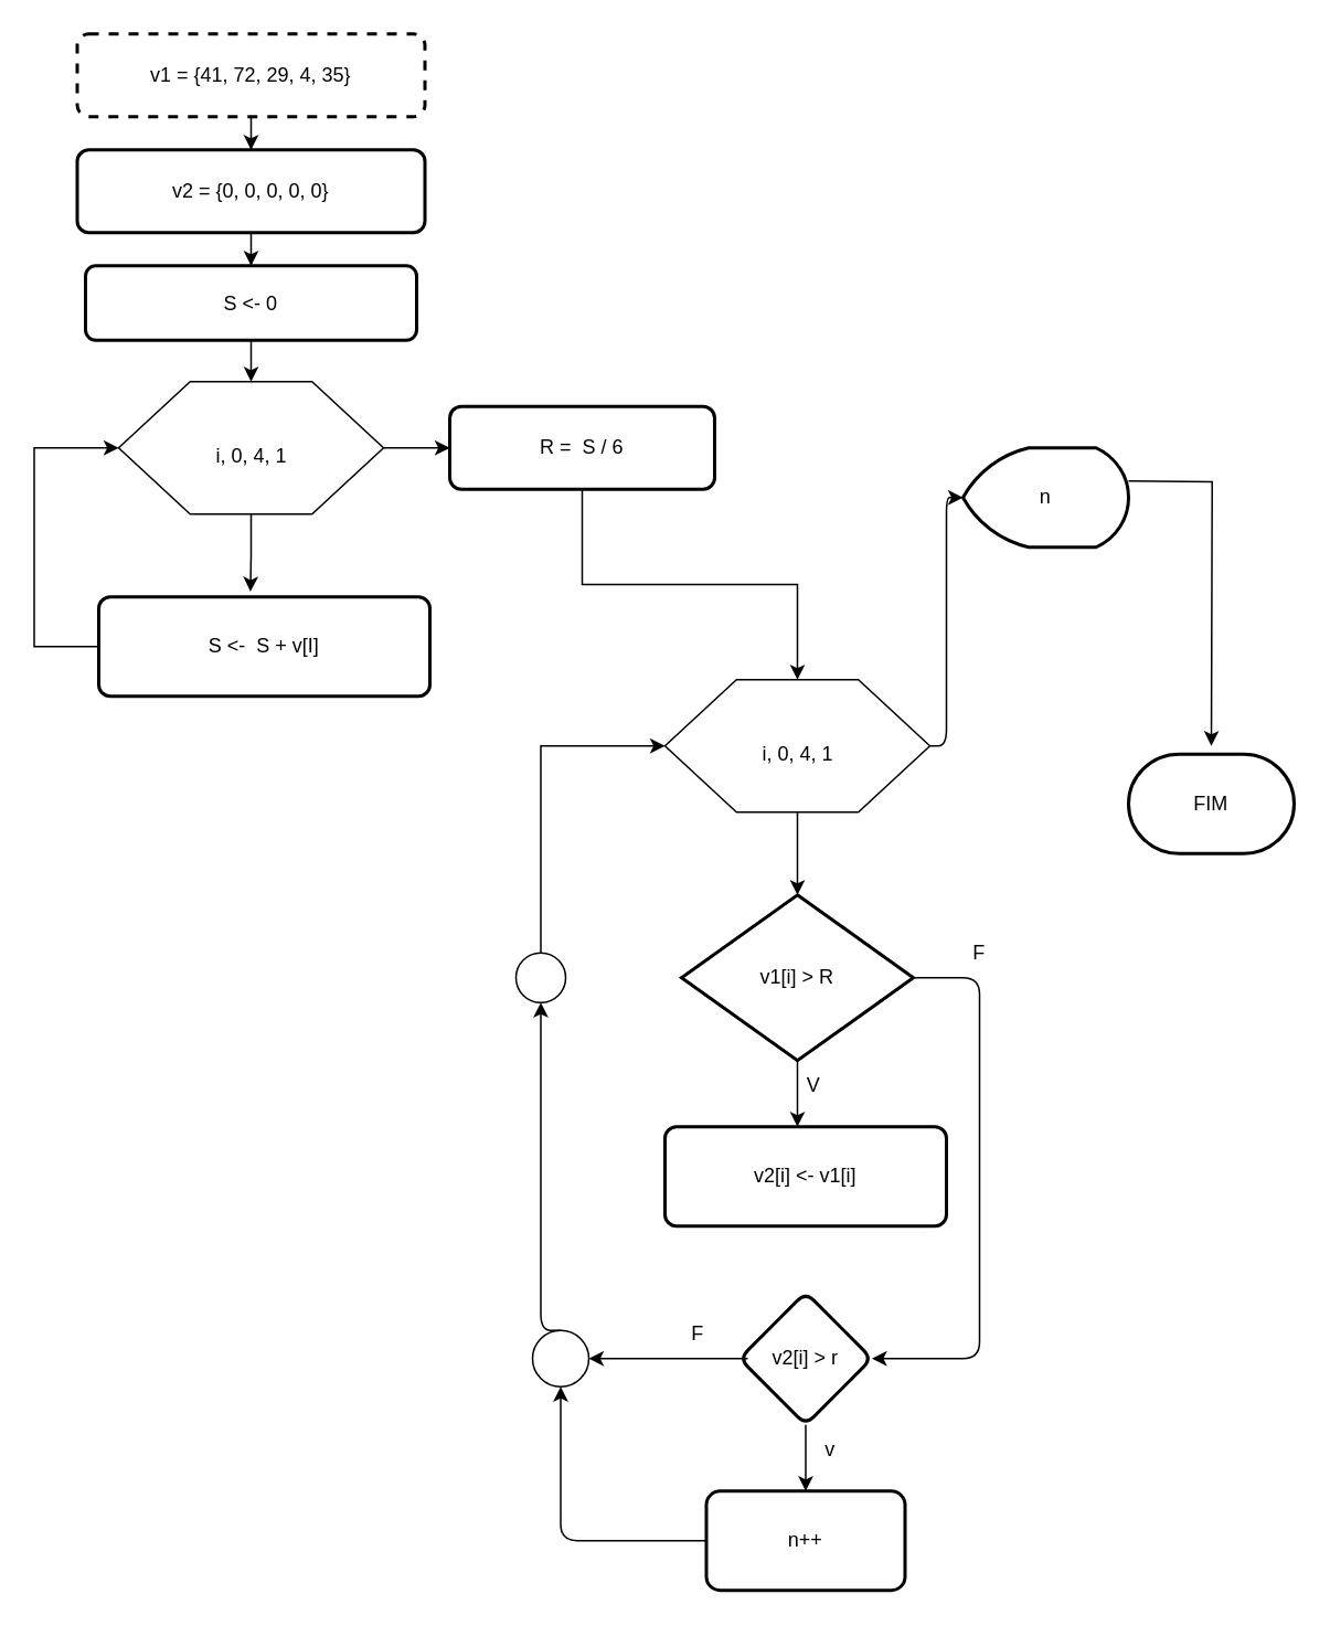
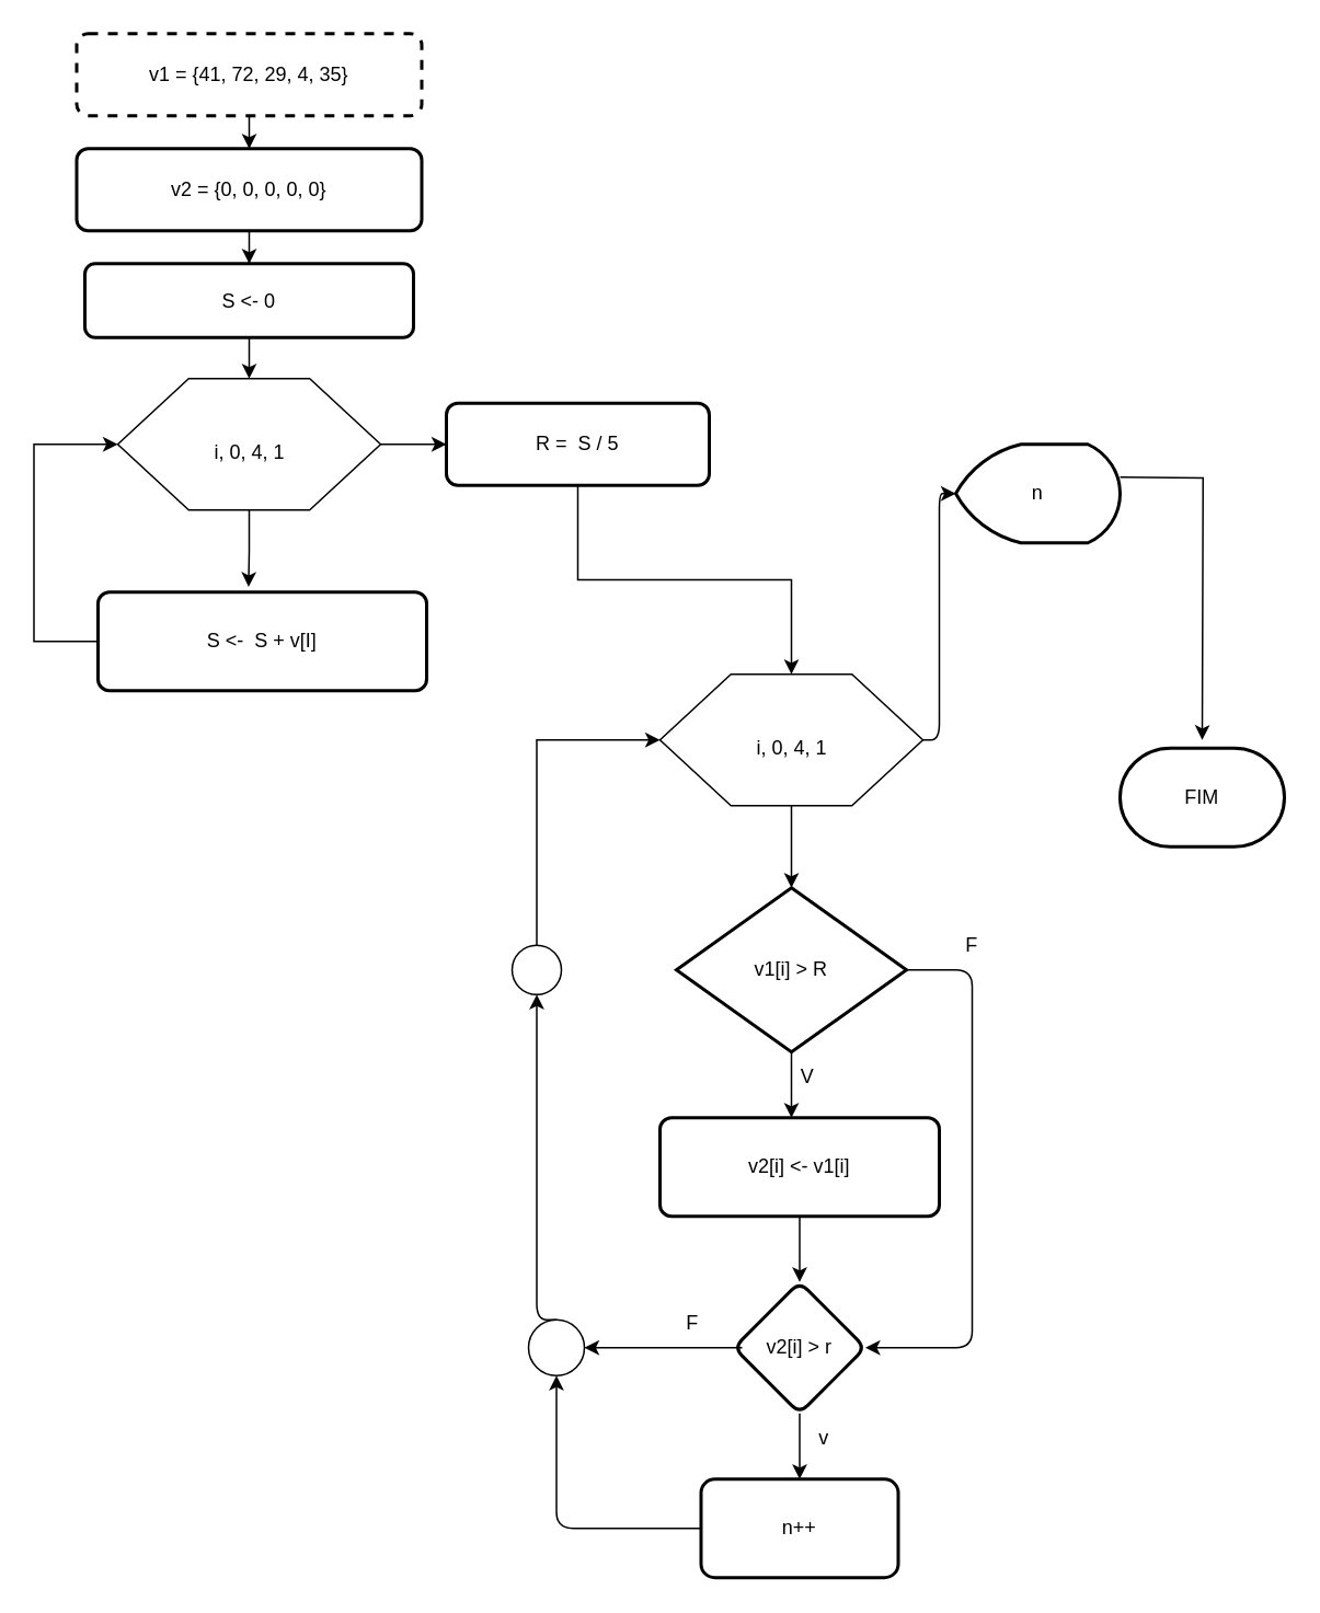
  <mxCell id="0" />
  <mxCell id="1" parent="0" />
  <mxCell id="2" style="edgeStyle=orthogonalEdgeStyle;rounded=0;orthogonalLoop=1;jettySize=auto;html=1;" parent="1" source="3" target="5" edge="1"><mxGeometry relative="1" as="geometry" /></mxCell>
  <mxCell id="3" value="v1 = {41, 72, 29, 4, 35}" style="rounded=1;whiteSpace=wrap;html=1;absoluteArcSize=1;arcSize=14;strokeWidth=2;dashed=1;" parent="1" vertex="1"><mxGeometry x="46" y="20" width="210" height="50" as="geometry" /></mxCell>
  <mxCell id="4" value="" style="edgeStyle=orthogonalEdgeStyle;rounded=0;orthogonalLoop=1;jettySize=auto;html=1;" parent="1" source="5" target="7" edge="1"><mxGeometry relative="1" as="geometry" /></mxCell>
  <mxCell id="5" value="v2 = {0, 0, 0, 0, 0}" style="rounded=1;whiteSpace=wrap;html=1;absoluteArcSize=1;arcSize=14;strokeWidth=2;" parent="1" vertex="1"><mxGeometry x="46" y="90" width="210" height="50" as="geometry" /></mxCell>
  <mxCell id="6" style="edgeStyle=orthogonalEdgeStyle;rounded=0;orthogonalLoop=1;jettySize=auto;html=1;entryX=0.5;entryY=0;entryDx=0;entryDy=0;" parent="1" source="7" target="10" edge="1"><mxGeometry relative="1" as="geometry" /></mxCell>
  <mxCell id="7" value="S &amp;lt;- 0" style="whiteSpace=wrap;html=1;rounded=1;arcSize=14;strokeWidth=2;" parent="1" vertex="1"><mxGeometry x="51" y="160" width="200" height="45" as="geometry" /></mxCell>
  <mxCell id="8" style="edgeStyle=orthogonalEdgeStyle;rounded=0;orthogonalLoop=1;jettySize=auto;html=1;entryX=0.458;entryY=-0.053;entryDx=0;entryDy=0;entryPerimeter=0;" parent="1" source="10" target="12" edge="1"><mxGeometry relative="1" as="geometry" /></mxCell>
  <mxCell id="9" style="edgeStyle=orthogonalEdgeStyle;rounded=0;orthogonalLoop=1;jettySize=auto;html=1;" parent="1" source="10" edge="1"><mxGeometry relative="1" as="geometry"><mxPoint x="271" y="270" as="targetPoint" /></mxGeometry></mxCell>
  <mxCell id="10" value="i, 0, 4, 1" style="verticalLabelPosition=bottom;verticalAlign=top;html=1;shape=hexagon;perimeter=hexagonPerimeter2;arcSize=6;size=0.27;strokeWidth=1;spacing=-47;" parent="1" vertex="1"><mxGeometry x="71" y="230" width="160" height="80" as="geometry" /></mxCell>
  <mxCell id="11" style="edgeStyle=orthogonalEdgeStyle;rounded=0;orthogonalLoop=1;jettySize=auto;html=1;exitX=0;exitY=0.5;exitDx=0;exitDy=0;" parent="1" source="12" target="10" edge="1"><mxGeometry relative="1" as="geometry"><mxPoint x="38.2" y="390" as="sourcePoint" /><mxPoint x="51" y="278.4" as="targetPoint" /><Array as="points"><mxPoint x="20" y="390" /><mxPoint x="20" y="270" /></Array></mxGeometry></mxCell>
  <mxCell id="12" value="S &amp;lt;-&amp;nbsp; S + v[I]" style="rounded=1;whiteSpace=wrap;html=1;absoluteArcSize=1;arcSize=14;strokeWidth=2;" parent="1" vertex="1"><mxGeometry x="59" y="360" width="200" height="60" as="geometry" /></mxCell>
  <mxCell id="13" style="edgeStyle=orthogonalEdgeStyle;rounded=0;orthogonalLoop=1;jettySize=auto;html=1;entryX=0.5;entryY=0;entryDx=0;entryDy=0;" parent="1" source="14" target="17" edge="1"><mxGeometry relative="1" as="geometry" /></mxCell>
- <mxCell id="14" value="R =&amp;nbsp; S / 6" style="rounded=1;whiteSpace=wrap;html=1;absoluteArcSize=1;arcSize=14;strokeWidth=2;" parent="1" vertex="1"><mxGeometry x="271" y="245" width="160" height="50" as="geometry" /></mxCell>
+ <mxCell id="14" value="R =&amp;nbsp; S / 5" style="rounded=1;whiteSpace=wrap;html=1;absoluteArcSize=1;arcSize=14;strokeWidth=2;" parent="1" vertex="1"><mxGeometry x="271" y="245" width="160" height="50" as="geometry" /></mxCell>
  <mxCell id="15" style="edgeStyle=orthogonalEdgeStyle;rounded=0;orthogonalLoop=1;jettySize=auto;html=1;" parent="1" source="17" target="20" edge="1"><mxGeometry relative="1" as="geometry"><mxPoint x="551" y="340" as="targetPoint" /></mxGeometry></mxCell>
  <mxCell id="16" style="edgeStyle=orthogonalEdgeStyle;html=1;exitX=1;exitY=0.5;exitDx=0;exitDy=0;entryX=0;entryY=0.5;entryDx=0;entryDy=0;entryPerimeter=0;" edge="1" parent="1" source="17" target="38"><mxGeometry relative="1" as="geometry" /></mxCell>
  <mxCell id="17" value="i, 0, 4, 1" style="verticalLabelPosition=bottom;verticalAlign=top;html=1;shape=hexagon;perimeter=hexagonPerimeter2;arcSize=6;size=0.27;strokeWidth=1;spacing=-47;" parent="1" vertex="1"><mxGeometry x="401" y="410" width="160" height="80" as="geometry" /></mxCell>
  <mxCell id="18" style="edgeStyle=orthogonalEdgeStyle;rounded=0;orthogonalLoop=1;jettySize=auto;html=1;" parent="1" source="20" edge="1"><mxGeometry relative="1" as="geometry"><mxPoint x="481" y="680" as="targetPoint" /></mxGeometry></mxCell>
  <mxCell id="19" style="edgeStyle=elbowEdgeStyle;html=1;exitX=1;exitY=0.5;exitDx=0;exitDy=0;exitPerimeter=0;" edge="1" parent="1" source="20" target="30"><mxGeometry relative="1" as="geometry"><Array as="points"><mxPoint x="591" y="710" /></Array></mxGeometry></mxCell>
  <mxCell id="20" value="v1[i] &amp;gt; R" style="strokeWidth=2;html=1;shape=mxgraph.flowchart.decision;whiteSpace=wrap;" parent="1" vertex="1"><mxGeometry x="411" y="540" width="140" height="100" as="geometry" /></mxCell>
+ <mxCell id="21" value="" style="edgeStyle=elbowEdgeStyle;html=1;" edge="1" parent="1" source="22" target="30"><mxGeometry relative="1" as="geometry" /></mxCell>
  <mxCell id="22" value="v2[i] &amp;lt;- v1[i]" style="rounded=1;whiteSpace=wrap;html=1;absoluteArcSize=1;arcSize=14;strokeWidth=2;" parent="1" vertex="1"><mxGeometry x="401" y="680" width="170" height="60" as="geometry" /></mxCell>
  <mxCell id="23" style="edgeStyle=orthogonalEdgeStyle;rounded=0;orthogonalLoop=1;jettySize=auto;html=1;entryX=0;entryY=0.5;entryDx=0;entryDy=0;" parent="1" source="24" target="17" edge="1"><mxGeometry relative="1" as="geometry"><Array as="points"><mxPoint x="326" y="450" /></Array></mxGeometry></mxCell>
  <mxCell id="24" value="" style="verticalLabelPosition=bottom;verticalAlign=top;html=1;shape=mxgraph.flowchart.on-page_reference;" parent="1" vertex="1"><mxGeometry x="311" y="575" width="30" height="30" as="geometry" /></mxCell>
  <mxCell id="25" style="edgeStyle=orthogonalEdgeStyle;rounded=0;orthogonalLoop=1;jettySize=auto;html=1;" parent="1" edge="1"><mxGeometry relative="1" as="geometry"><mxPoint x="731" y="450" as="targetPoint" /><mxPoint x="681" y="290" as="sourcePoint" /></mxGeometry></mxCell>
  <mxCell id="26" value="FIM" style="strokeWidth=2;html=1;shape=mxgraph.flowchart.terminator;whiteSpace=wrap;" parent="1" vertex="1"><mxGeometry x="681" y="455" width="100" height="60" as="geometry" /></mxCell>
  <mxCell id="27" value="F" style="text;strokeColor=none;align=center;fillColor=none;html=1;verticalAlign=middle;whiteSpace=wrap;rounded=0;" parent="1" vertex="1"><mxGeometry x="561" y="560" width="60" height="30" as="geometry" /></mxCell>
  <mxCell id="28" value="V" style="text;strokeColor=none;align=center;fillColor=none;html=1;verticalAlign=middle;whiteSpace=wrap;rounded=0;" parent="1" vertex="1"><mxGeometry x="461" y="640" width="60" height="30" as="geometry" /></mxCell>
  <mxCell id="29" value="" style="edgeStyle=elbowEdgeStyle;html=1;" edge="1" parent="1" source="30" target="32"><mxGeometry relative="1" as="geometry" /></mxCell>
  <mxCell id="30" value="v2[i] &amp;gt; r" style="rhombus;whiteSpace=wrap;html=1;rounded=1;arcSize=14;strokeWidth=2;" vertex="1" parent="1"><mxGeometry x="446" y="780" width="80" height="80" as="geometry" /></mxCell>
  <mxCell id="31" style="edgeStyle=orthogonalEdgeStyle;html=1;exitX=0;exitY=0.5;exitDx=0;exitDy=0;entryX=0.5;entryY=1;entryDx=0;entryDy=0;" edge="1" parent="1" source="32" target="37"><mxGeometry relative="1" as="geometry" /></mxCell>
  <mxCell id="32" value="n++" style="whiteSpace=wrap;html=1;rounded=1;arcSize=14;strokeWidth=2;" vertex="1" parent="1"><mxGeometry x="426" y="900" width="120" height="60" as="geometry" /></mxCell>
  <mxCell id="33" value="v" style="text;html=1;strokeColor=none;fillColor=none;align=center;verticalAlign=middle;whiteSpace=wrap;rounded=0;" vertex="1" parent="1"><mxGeometry x="471" y="860" width="60" height="30" as="geometry" /></mxCell>
  <mxCell id="34" style="edgeStyle=elbowEdgeStyle;html=1;exitX=1;exitY=1;exitDx=0;exitDy=0;entryX=1;entryY=0.5;entryDx=0;entryDy=0;" edge="1" parent="1" source="35" target="37"><mxGeometry relative="1" as="geometry"><mxPoint x="381" y="820" as="targetPoint" /></mxGeometry></mxCell>
  <mxCell id="35" value="F" style="text;html=1;strokeColor=none;fillColor=none;align=center;verticalAlign=middle;whiteSpace=wrap;rounded=0;" vertex="1" parent="1"><mxGeometry x="391" y="790" width="60" height="30" as="geometry" /></mxCell>
  <mxCell id="36" style="edgeStyle=orthogonalEdgeStyle;html=1;exitX=0.5;exitY=0;exitDx=0;exitDy=0;entryX=0.5;entryY=1;entryDx=0;entryDy=0;entryPerimeter=0;" edge="1" parent="1" source="37" target="24"><mxGeometry relative="1" as="geometry"><Array as="points"><mxPoint x="326" y="803" /></Array></mxGeometry></mxCell>
  <mxCell id="37" value="" style="ellipse;whiteSpace=wrap;html=1;aspect=fixed;" vertex="1" parent="1"><mxGeometry x="321" y="803" width="34" height="34" as="geometry" /></mxCell>
  <mxCell id="38" value="n" style="strokeWidth=2;html=1;shape=mxgraph.flowchart.display;whiteSpace=wrap;" vertex="1" parent="1"><mxGeometry x="581" y="270" width="100" height="60" as="geometry" /></mxCell>
